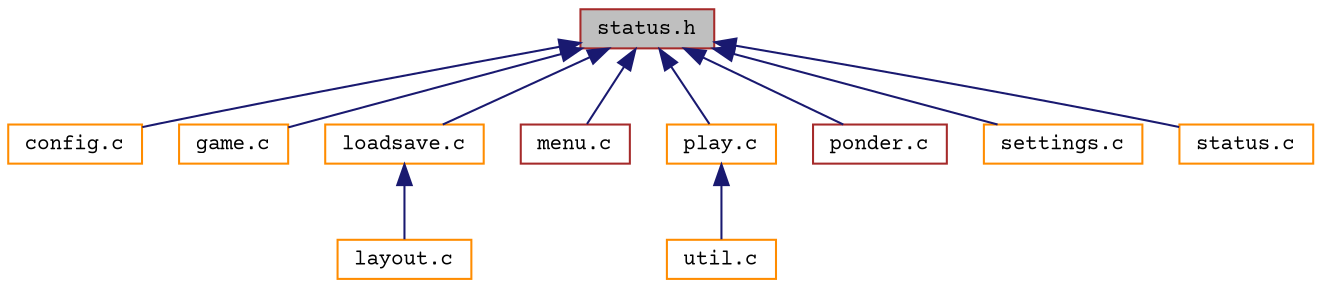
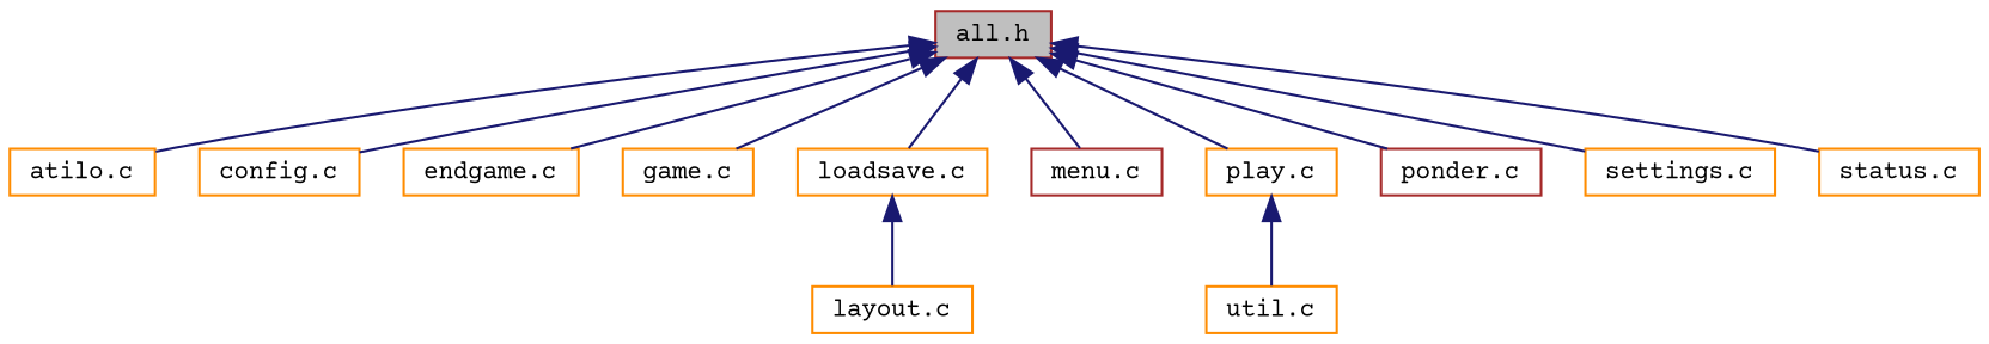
  digraph {
    fontname="Courier Prime"
    node [color=darkorange fillcolor=white fontname="Courier Prime" fontsize=10 shape=record style=filled]
    edge [color=midnightblue dir=back fontname="Courier Prime" fontsize=10 labelfontname=Helvetica labelfontsize=10 style=solid]
-   n1 [color=brown fillcolor=grey75 fontcolor=black height=0.2 label="status.h" width=0.4]
+   n1 [color=brown fillcolor=grey75 fontcolor=black height=0.2 label="all.h" width=0.4]
+   n2 [height=0.2 label="atilo.c" width=0.4]
    n3 [height=0.2 label="config.c" width=0.4]
+   n4 [height=0.2 label="endgame.c" width=0.4]
    n5 [height=0.2 label="game.c" width=0.4]
    n6 [height=0.2 label="loadsave.c" width=0.4]
    n7 [color=brown height=0.2 label="menu.c" width=0.4]
    n8 [height=0.2 label="play.c" width=0.4]
    n9 [color=brown height=0.2 label="ponder.c" width=0.4]
    n10 [height=0.2 label="settings.c" width=0.4]
    n11 [height=0.2 label="status.c" width=0.4]
    n12 [height=0.2 label="layout.c" width=0.4]
    n13 [height=0.2 label="util.c" width=0.4]
+   n1 -> n2
    n1 -> n3
+   n1 -> n4
    n1 -> n5
    n1 -> n6
    n1 -> n7
    n1 -> n8
    n1 -> n9
    n1 -> n10
    n1 -> n11
    n6 -> n12
    n8 -> n13
  }
